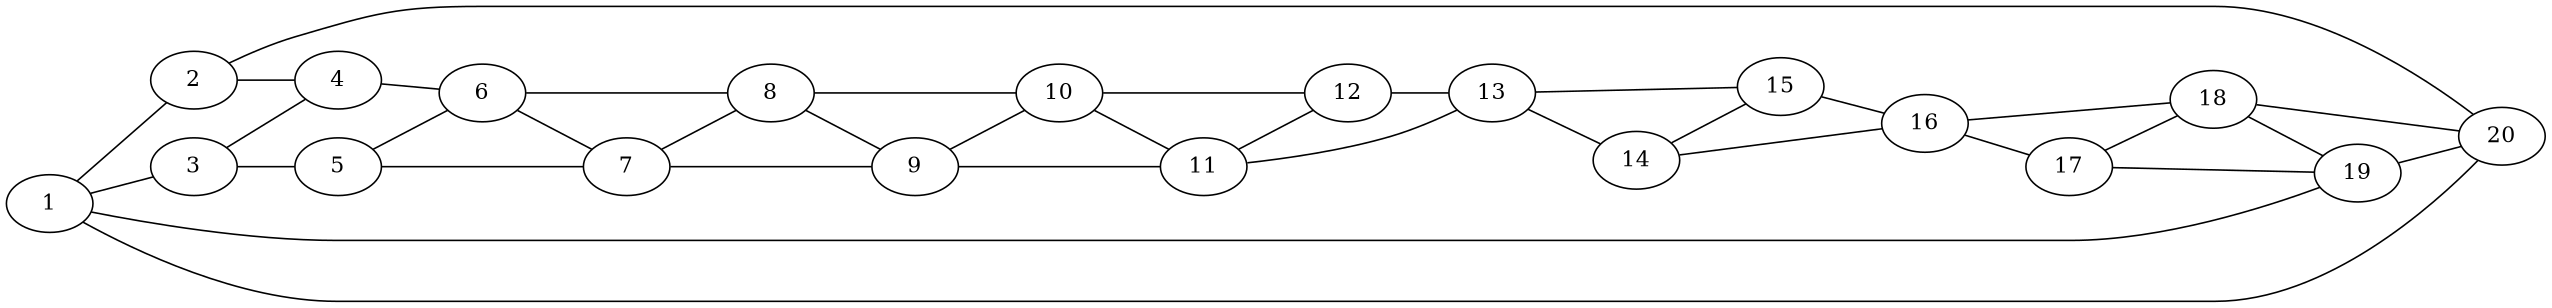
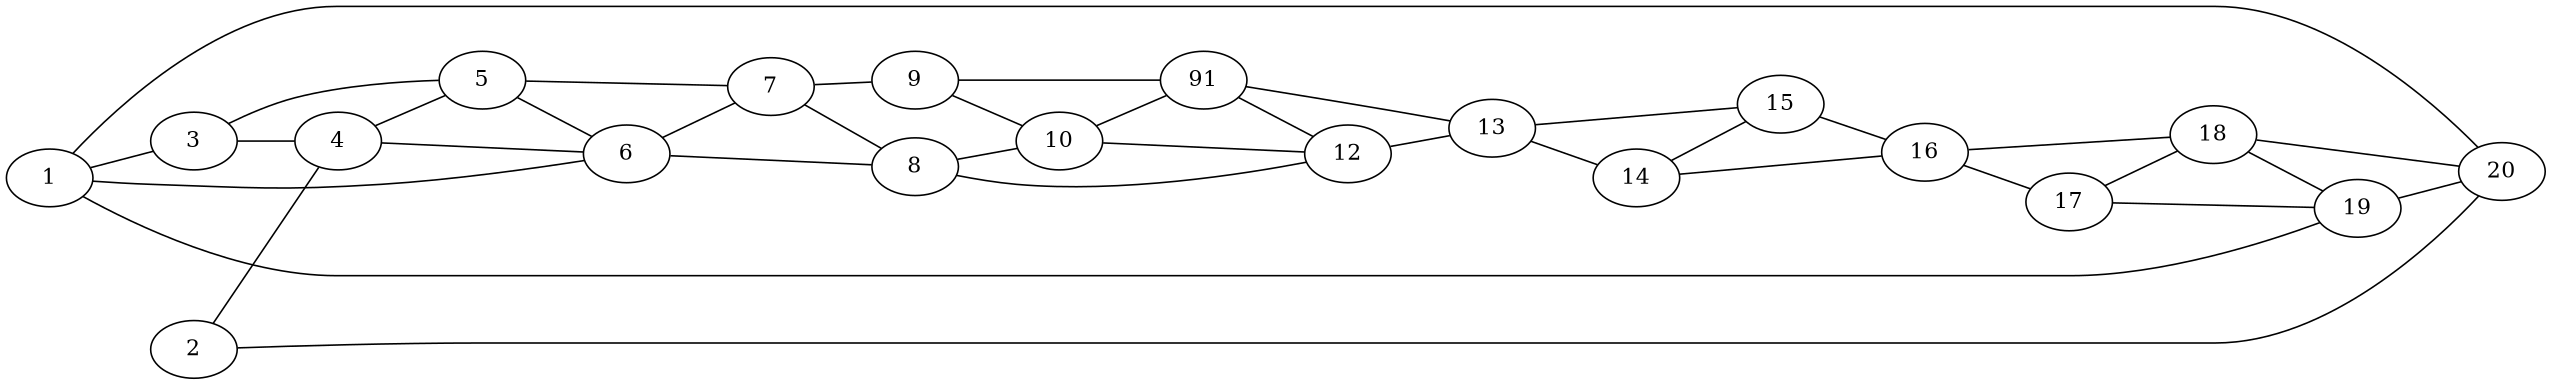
  strict graph {
    rankdir=LR
    node [shape=ellipse]
    1
    2
    3
    20
    19
    4
    5
    6
    18
    13
    14
    15
    16
    7
    8
    9
    17
    10
-   11
+   11 [label=91]
    12
-   1 -- 2
+   1 -- 6
    1 -- 3
    1 -- 20
    1 -- 19
    2 -- 20
    2 -- 4
    3 -- 4
    3 -- 5
    19 -- 20
+   4 -- 5
    4 -- 6
    5 -- 6
    5 -- 7
    6 -- 7
    6 -- 8
    18 -- 20
    18 -- 19
    13 -- 14
    13 -- 15
    14 -- 15
    14 -- 16
    15 -- 16
    16 -- 18
    16 -- 17
    7 -- 8
    7 -- 9
-   8 -- 9
+   8 -- 12
    8 -- 10
    9 -- 10
    9 -- 11
    17 -- 19
    17 -- 18
    10 -- 11
    10 -- 12
    11 -- 13
    11 -- 12
    12 -- 13
  }
